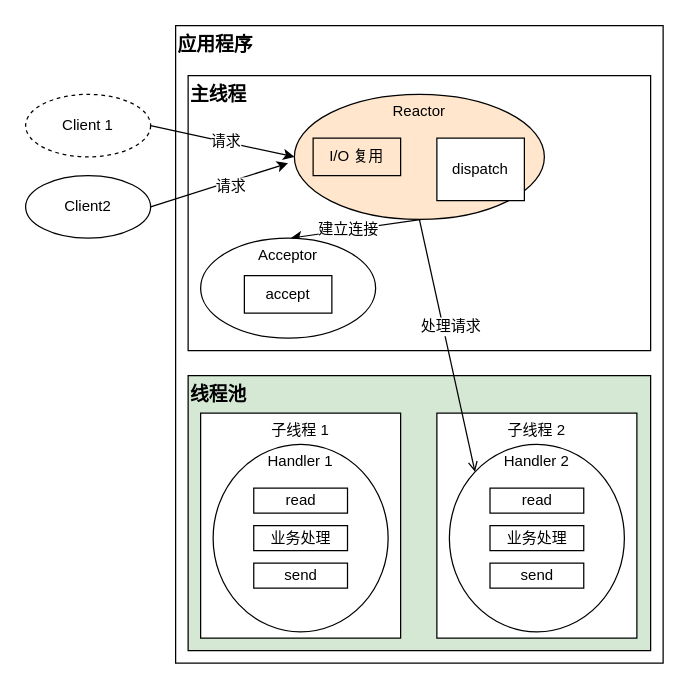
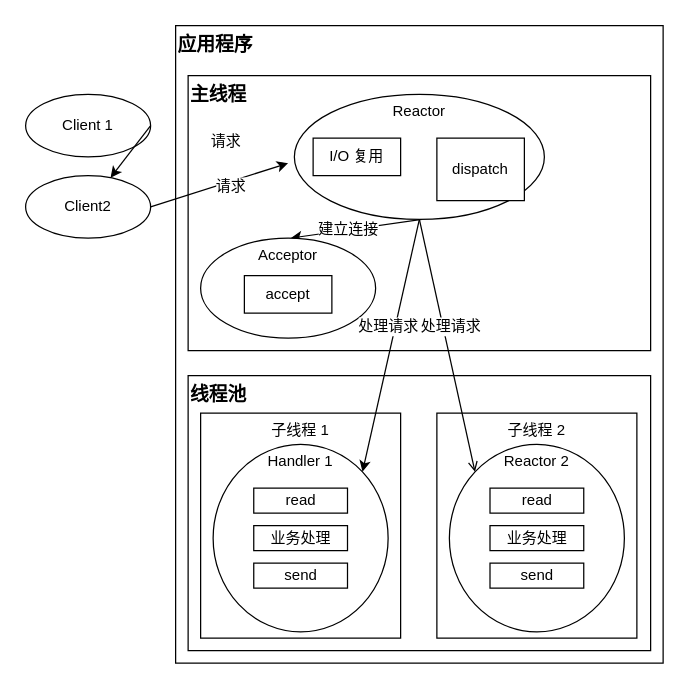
  <mxCell id="0" />
  <mxCell id="1" parent="0" />
  <mxCell id="2" value="&lt;b&gt;&lt;font style=&quot;font-size: 15px;&quot;&gt;应用程序&lt;/font&gt;&lt;/b&gt;" style="rounded=0;whiteSpace=wrap;html=1;align=left;verticalAlign=top;" vertex="1" parent="1"><mxGeometry x="140" y="20" width="390" height="510" as="geometry" /></mxCell>
- <mxCell id="3" value="Client 1" style="ellipse;whiteSpace=wrap;html=1;dashed=1;" vertex="1" parent="1"><mxGeometry x="20" y="75" width="100" height="50" as="geometry" /></mxCell>
+ <mxCell id="3" value="Client 1" style="ellipse;whiteSpace=wrap;html=1;" vertex="1" parent="1"><mxGeometry x="20" y="75" width="100" height="50" as="geometry" /></mxCell>
  <mxCell id="4" value="Client2" style="ellipse;whiteSpace=wrap;html=1;" vertex="1" parent="1"><mxGeometry x="20" y="140" width="100" height="50" as="geometry" /></mxCell>
  <mxCell id="5" value="主线程" style="rounded=0;whiteSpace=wrap;html=1;fontStyle=1;align=left;fontSize=15;verticalAlign=top;" vertex="1" parent="1"><mxGeometry x="150" y="60" width="370" height="220" as="geometry" /></mxCell>
  <mxCell id="6" style="edgeStyle=none;html=1;exitX=0.5;exitY=1;exitDx=0;exitDy=0;entryX=0.5;entryY=0;entryDx=0;entryDy=0;fontSize=15;" edge="1" parent="1"><mxGeometry relative="1" as="geometry"><mxPoint x="337" y="175" as="sourcePoint" /><mxPoint x="232" y="190" as="targetPoint" /></mxGeometry></mxCell>
  <mxCell id="7" value="&lt;font style=&quot;font-size: 12px;&quot;&gt;建立连接&lt;/font&gt;" style="edgeLabel;html=1;align=center;verticalAlign=middle;resizable=0;points=[];fontSize=15;" vertex="1" connectable="0" parent="6"><mxGeometry x="-0.249" relative="1" as="geometry"><mxPoint x="-20" as="offset" /></mxGeometry></mxCell>
- <mxCell id="8" value="Reactor" style="ellipse;whiteSpace=wrap;html=1;align=center;verticalAlign=top;fillColor=#ffe6cc;" vertex="1" parent="1"><mxGeometry x="235" y="75" width="200" height="100" as="geometry" /></mxCell>
- <mxCell id="9" value="I/O 复用" style="rounded=0;whiteSpace=wrap;html=1;fillColor=#ffe6cc;" vertex="1" parent="1"><mxGeometry x="250" y="110" width="70" height="30" as="geometry" /></mxCell>
+ <mxCell id="8" value="Reactor" style="ellipse;whiteSpace=wrap;html=1;align=center;verticalAlign=top;" vertex="1" parent="1"><mxGeometry x="235" y="75" width="200" height="100" as="geometry" /></mxCell>
+ <mxCell id="9" value="I/O 复用" style="rounded=0;whiteSpace=wrap;html=1;" vertex="1" parent="1"><mxGeometry x="250" y="110" width="70" height="30" as="geometry" /></mxCell>
  <mxCell id="10" value="dispatch" style="rounded=0;whiteSpace=wrap;html=1;" vertex="1" parent="1"><mxGeometry x="349" y="110" width="70" height="50" as="geometry" /></mxCell>
  <mxCell id="11" value="Acceptor" style="ellipse;whiteSpace=wrap;html=1;verticalAlign=top;" vertex="1" parent="1"><mxGeometry x="160" y="190" width="140" height="80" as="geometry" /></mxCell>
- <mxCell id="12" value="线程池" style="rounded=0;whiteSpace=wrap;html=1;fontStyle=1;fontSize=15;verticalAlign=top;align=left;fillColor=#d5e8d4;" vertex="1" parent="1"><mxGeometry x="150" y="300" width="370" height="220" as="geometry" /></mxCell>
+ <mxCell id="12" value="线程池" style="rounded=0;whiteSpace=wrap;html=1;fontStyle=1;fontSize=15;verticalAlign=top;align=left;" vertex="1" parent="1"><mxGeometry x="150" y="300" width="370" height="220" as="geometry" /></mxCell>
  <mxCell id="13" value="子线程 1" style="rounded=0;whiteSpace=wrap;html=1;verticalAlign=top;" vertex="1" parent="1"><mxGeometry x="160" y="330" width="160" height="180" as="geometry" /></mxCell>
  <mxCell id="14" value="子线程 2" style="rounded=0;whiteSpace=wrap;html=1;verticalAlign=top;" vertex="1" parent="1"><mxGeometry x="349" y="330" width="160" height="180" as="geometry" /></mxCell>
  <mxCell id="15" value="Handler 1" style="ellipse;whiteSpace=wrap;html=1;verticalAlign=top;" vertex="1" parent="1"><mxGeometry x="170" y="355" width="140" height="150" as="geometry" /></mxCell>
- <mxCell id="16" value="Handler 2" style="ellipse;whiteSpace=wrap;html=1;verticalAlign=top;" vertex="1" parent="1"><mxGeometry x="359" y="355" width="140" height="150" as="geometry" /></mxCell>
+ <mxCell id="16" value="Reactor 2" style="ellipse;whiteSpace=wrap;html=1;verticalAlign=top;" vertex="1" parent="1"><mxGeometry x="359" y="355" width="140" height="150" as="geometry" /></mxCell>
  <mxCell id="17" value="read" style="rounded=0;whiteSpace=wrap;html=1;" vertex="1" parent="1"><mxGeometry x="202.5" y="390" width="75" height="20" as="geometry" /></mxCell>
  <mxCell id="18" value="业务处理" style="rounded=0;whiteSpace=wrap;html=1;" vertex="1" parent="1"><mxGeometry x="202.5" y="420" width="75" height="20" as="geometry" /></mxCell>
  <mxCell id="19" value="send" style="rounded=0;whiteSpace=wrap;html=1;" vertex="1" parent="1"><mxGeometry x="202.5" y="450" width="75" height="20" as="geometry" /></mxCell>
  <mxCell id="20" value="send" style="rounded=0;whiteSpace=wrap;html=1;" vertex="1" parent="1"><mxGeometry x="391.5" y="450" width="75" height="20" as="geometry" /></mxCell>
  <mxCell id="21" value="业务处理" style="rounded=0;whiteSpace=wrap;html=1;" vertex="1" parent="1"><mxGeometry x="391.5" y="420" width="75" height="20" as="geometry" /></mxCell>
  <mxCell id="22" value="read" style="rounded=0;whiteSpace=wrap;html=1;" vertex="1" parent="1"><mxGeometry x="391.5" y="390" width="75" height="20" as="geometry" /></mxCell>
  <mxCell id="23" value="accept" style="rounded=0;whiteSpace=wrap;html=1;" vertex="1" parent="1"><mxGeometry x="195" y="220" width="70" height="30" as="geometry" /></mxCell>
  <mxCell id="24" style="edgeStyle=none;html=1;exitX=1;exitY=0.5;exitDx=0;exitDy=0;fontSize=15;" edge="1" parent="1" source="4"><mxGeometry relative="1" as="geometry"><mxPoint x="230" y="130" as="targetPoint" /></mxGeometry></mxCell>
  <mxCell id="25" value="请求" style="edgeLabel;html=1;align=center;verticalAlign=middle;resizable=0;points=[];fontSize=12;" vertex="1" connectable="0" parent="24"><mxGeometry x="0.135" y="-4" relative="1" as="geometry"><mxPoint x="-1" as="offset" /></mxGeometry></mxCell>
- <mxCell id="26" style="edgeStyle=none;html=1;exitX=1;exitY=0.5;exitDx=0;exitDy=0;entryX=0;entryY=0.5;entryDx=0;entryDy=0;fontSize=15;" edge="1" parent="1" source="3" target="8"><mxGeometry relative="1" as="geometry" /></mxCell>
+ <mxCell id="26" style="edgeStyle=none;html=1;exitX=1;exitY=0.5;exitDx=0;exitDy=0;fontSize=15;" edge="1" parent="1" source="3" target="4"><mxGeometry relative="1" as="geometry" /></mxCell>
  <mxCell id="27" value="&lt;font style=&quot;font-size: 12px;&quot;&gt;请求&lt;/font&gt;" style="edgeLabel;html=1;align=center;verticalAlign=middle;resizable=0;points=[];fontSize=15;" vertex="1" connectable="0" parent="1"><mxGeometry x="179.996" y="110" as="geometry" /></mxCell>
+ <mxCell id="28" style="edgeStyle=none;html=1;exitX=0.5;exitY=1;exitDx=0;exitDy=0;entryX=1;entryY=0;entryDx=0;entryDy=0;fontSize=12;" edge="1" parent="1" source="8" target="15"><mxGeometry relative="1" as="geometry" /></mxCell>
+ <mxCell id="29" value="处理请求" style="edgeLabel;html=1;align=center;verticalAlign=middle;resizable=0;points=[];fontSize=12;" vertex="1" connectable="0" parent="28"><mxGeometry x="-0.251" y="1" relative="1" as="geometry"><mxPoint x="-9" y="9" as="offset" /></mxGeometry></mxCell>
  <mxCell id="30" style="edgeStyle=none;html=1;exitX=0.5;exitY=1;exitDx=0;exitDy=0;entryX=0;entryY=0;entryDx=0;entryDy=0;fontSize=12;endArrow=open;" edge="1" parent="1" source="8" target="16"><mxGeometry relative="1" as="geometry" /></mxCell>
  <mxCell id="31" value="处理请求" style="edgeLabel;html=1;align=center;verticalAlign=middle;resizable=0;points=[];fontSize=12;" vertex="1" connectable="0" parent="1"><mxGeometry x="359.002" y="260.003" as="geometry" /></mxCell>
